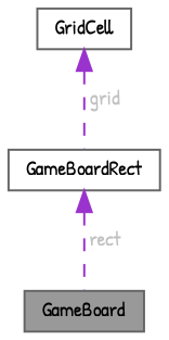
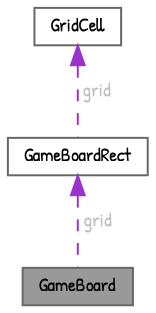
  digraph {
    fontname="Patrick Hand"
    node [color=gray40 fillcolor=white fontname="Patrick Hand" fontsize=10 shape=box style=filled]
    edge [color=darkorchid3 dir=back fontcolor=grey fontname="Patrick Hand" fontsize=10 labelfontname=Helvetica labelfontsize=10 style=dashed]
    n1 [fillcolor=grey60 fontcolor=black height=0.2 label=GameBoard width=0.4]
    n2 [height=0.2 label=GameBoardRect width=0.4]
    n3 [height=0.2 label=GridCell width=0.4]
-   n2 -> n1 [label=" rect"]
+   n2 -> n1 [label=" grid"]
    n3 -> n2 [label=" grid"]
  }
